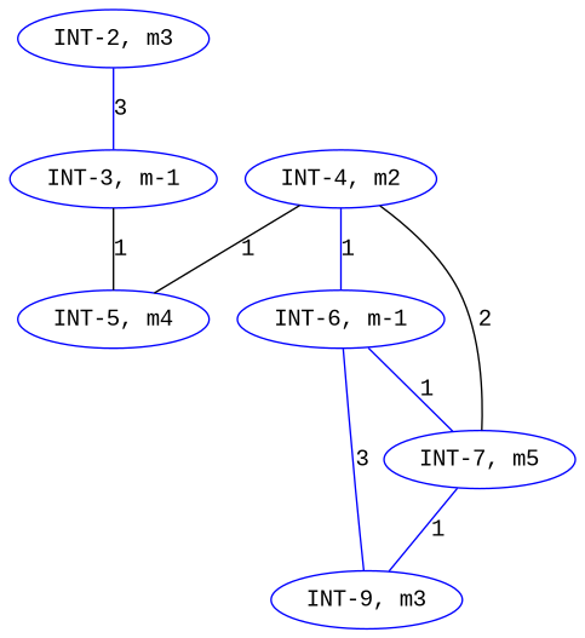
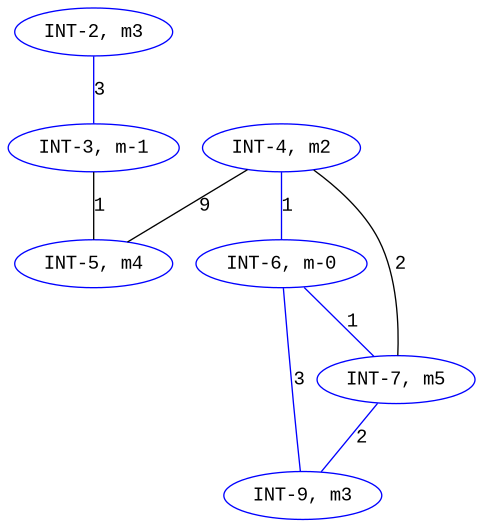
  strict graph {
    fontname="Liberation Mono"
    node [color=blue fontname="Liberation Mono"]
    edge [color=blue fontname="Liberation Mono"]
    n1 [label="INT-2, m3"]
    n2 [label="INT-3, m-1"]
    n3 [label="INT-4, m2"]
-   n4 [label="INT-6, m-1"]
+   n4 [label="INT-6, m-0"]
    n5 [label="INT-5, m4"]
    n6 [label="INT-7, m5"]
    n7 [label="INT-9, m3"]
    n1 -- n2 [label=3]
    n2 -- n5 [color=black label=1]
    n3 -- n4 [label=1]
-   n3 -- n5 [color=black label=1]
+   n3 -- n5 [color=black label=9]
    n3 -- n6 [color=black label=2]
    n4 -- n6 [label=1]
    n4 -- n7 [label=3]
-   n6 -- n7 [label=1]
+   n6 -- n7 [label=2]
  }
